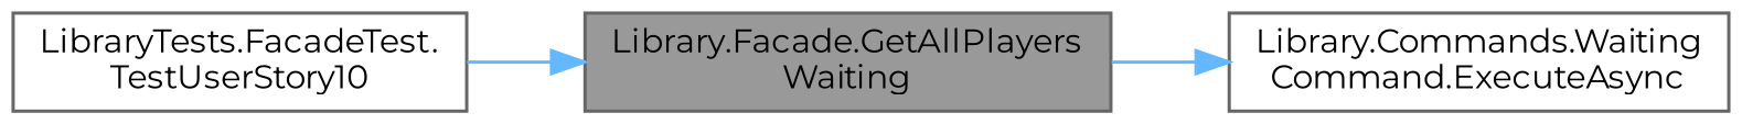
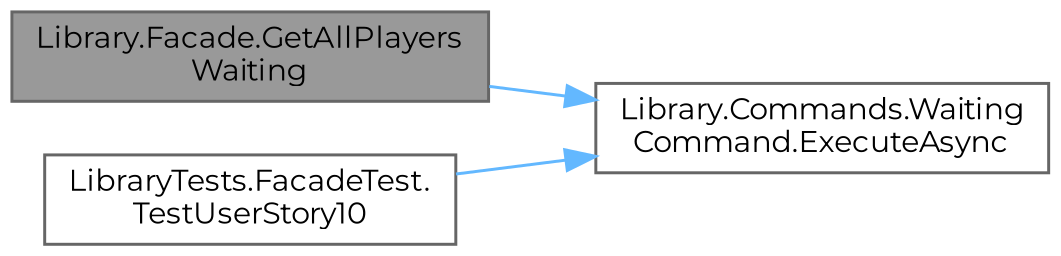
  digraph {
    fontname=Montserrat
    rankdir=RL
    node [color=grey40 fillcolor=white fontname=Montserrat fontsize=10 shape=box style=filled]
    edge [color=steelblue1 dir=back fontname=Montserrat fontsize=10 labelfontname=Helvetica labelfontsize=10 style=solid]
    n1 [color=gray40 fillcolor=grey60 fontcolor=black height=0.2 label="Library.Facade.GetAllPlayers\lWaiting" width=0.4]
    n2 [height=0.2 label="LibraryTests.FacadeTest.\lTestUserStory10" width=0.4]
    n3 [height=0.2 label="Library.Commands.Waiting\lCommand.ExecuteAsync" width=0.4]
-   n1 -> n2
+   n3 -> n2
    n3 -> n1
  }
